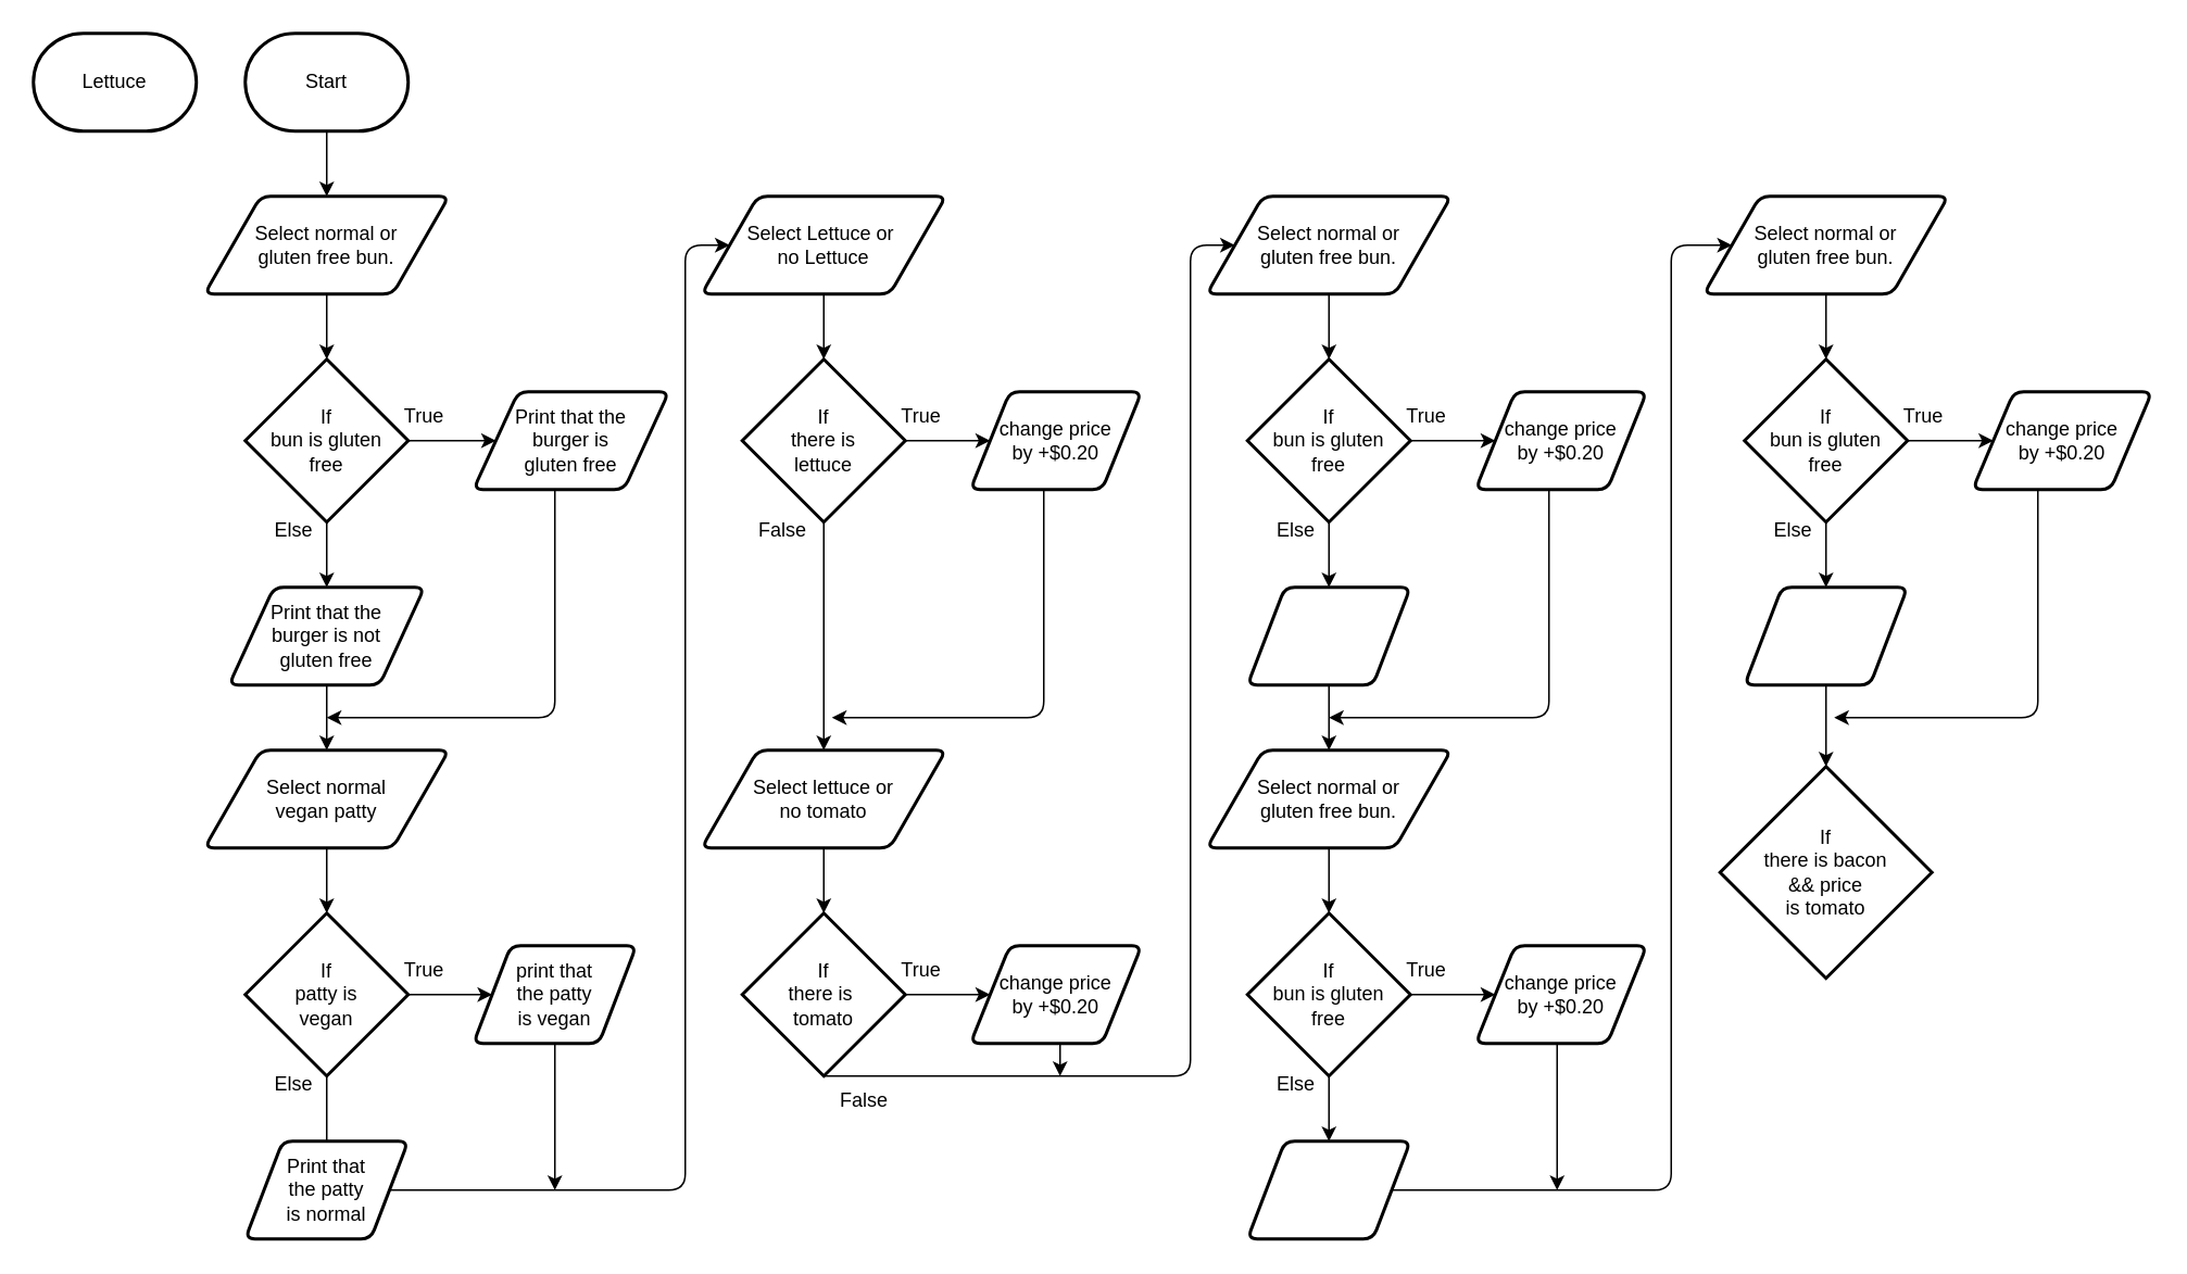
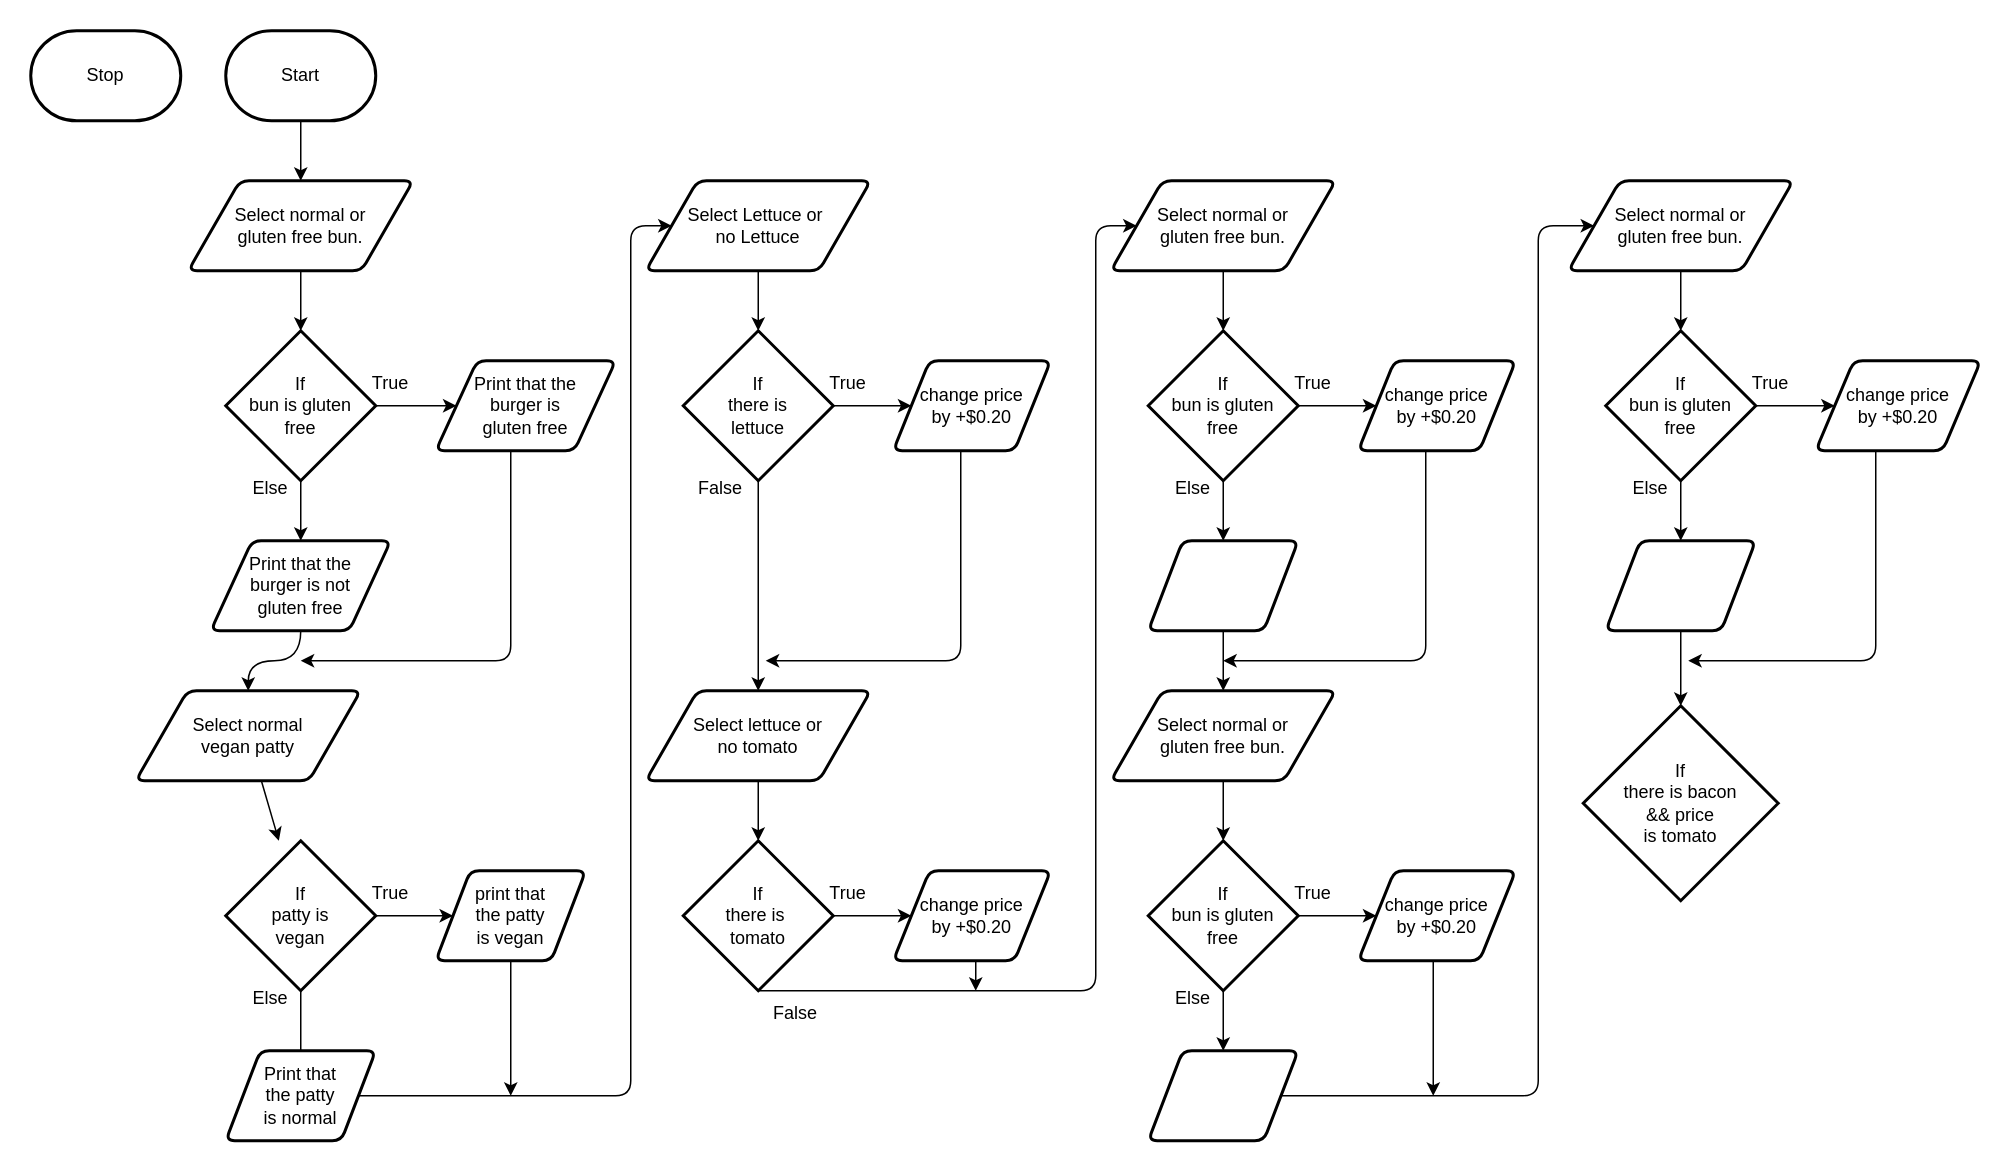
  <mxCell id="0" />
  <mxCell id="1" parent="0" />
  <mxCell id="2" style="edgeStyle=none;html=1;" parent="1" source="3" target="6" edge="1"><mxGeometry relative="1" as="geometry" /></mxCell>
  <mxCell id="3" value="Start" style="strokeWidth=2;html=1;shape=mxgraph.flowchart.terminator;whiteSpace=wrap;" parent="1" vertex="1"><mxGeometry x="150" y="20" width="100" height="60" as="geometry" /></mxCell>
- <mxCell id="4" value="Lettuce" style="strokeWidth=2;html=1;shape=mxgraph.flowchart.terminator;whiteSpace=wrap;" parent="1" vertex="1"><mxGeometry x="20" y="20" width="100" height="60" as="geometry" /></mxCell>
+ <mxCell id="4" value="Stop" style="strokeWidth=2;html=1;shape=mxgraph.flowchart.terminator;whiteSpace=wrap;" parent="1" vertex="1"><mxGeometry x="20" y="20" width="100" height="60" as="geometry" /></mxCell>
  <mxCell id="5" style="edgeStyle=none;html=1;" parent="1" source="6" target="9" edge="1"><mxGeometry relative="1" as="geometry" /></mxCell>
  <mxCell id="6" value="Select normal or &lt;br&gt;gluten free bun." style="shape=parallelogram;html=1;strokeWidth=2;perimeter=parallelogramPerimeter;whiteSpace=wrap;rounded=1;arcSize=12;size=0.23;" parent="1" vertex="1"><mxGeometry x="125" y="120" width="150" height="60" as="geometry" /></mxCell>
  <mxCell id="7" style="edgeStyle=none;html=1;" parent="1" source="9" target="11" edge="1"><mxGeometry relative="1" as="geometry" /></mxCell>
  <mxCell id="8" style="edgeStyle=none;html=1;" parent="1" source="9" target="13" edge="1"><mxGeometry relative="1" as="geometry" /></mxCell>
  <mxCell id="9" value="If&lt;br&gt;bun is gluten &lt;br&gt;free" style="strokeWidth=2;html=1;shape=mxgraph.flowchart.decision;whiteSpace=wrap;" parent="1" vertex="1"><mxGeometry x="150" y="220" width="100" height="100" as="geometry" /></mxCell>
  <mxCell id="10" style="edgeStyle=elbowEdgeStyle;html=1;" parent="1" source="11" edge="1"><mxGeometry relative="1" as="geometry"><mxPoint x="200" y="440" as="targetPoint" /><Array as="points"><mxPoint x="340" y="360" /></Array></mxGeometry></mxCell>
  <mxCell id="11" value="Print that the &lt;br&gt;burger is &lt;br&gt;gluten free" style="shape=parallelogram;html=1;strokeWidth=2;perimeter=parallelogramPerimeter;whiteSpace=wrap;rounded=1;arcSize=12;size=0.23;" parent="1" vertex="1"><mxGeometry x="290" y="240" width="120" height="60" as="geometry" /></mxCell>
  <mxCell id="12" style="edgeStyle=orthogonalEdgeStyle;curved=1;html=1;" parent="1" source="13" target="17" edge="1"><mxGeometry relative="1" as="geometry" /></mxCell>
  <mxCell id="13" value="Print that the &lt;br&gt;burger is not &lt;br&gt;gluten free" style="shape=parallelogram;html=1;strokeWidth=2;perimeter=parallelogramPerimeter;whiteSpace=wrap;rounded=1;arcSize=12;size=0.23;" parent="1" vertex="1"><mxGeometry x="140" y="360" width="120" height="60" as="geometry" /></mxCell>
  <mxCell id="14" value="True" style="text;html=1;strokeColor=none;fillColor=none;align=center;verticalAlign=middle;whiteSpace=wrap;rounded=0;" parent="1" vertex="1"><mxGeometry x="230" y="240" width="60" height="30" as="geometry" /></mxCell>
  <mxCell id="15" value="Else" style="text;html=1;strokeColor=none;fillColor=none;align=center;verticalAlign=middle;whiteSpace=wrap;rounded=0;" parent="1" vertex="1"><mxGeometry x="150" y="310" width="60" height="30" as="geometry" /></mxCell>
  <mxCell id="16" style="edgeStyle=none;html=1;" parent="1" source="17" target="20" edge="1"><mxGeometry relative="1" as="geometry" /></mxCell>
- <mxCell id="17" value="Select normal &lt;br&gt;vegan patty" style="shape=parallelogram;html=1;strokeWidth=2;perimeter=parallelogramPerimeter;whiteSpace=wrap;rounded=1;arcSize=12;size=0.23;" parent="1" vertex="1"><mxGeometry x="125" y="460" width="150" height="60" as="geometry" /></mxCell>
+ <mxCell id="17" value="Select normal &lt;br&gt;vegan patty" style="shape=parallelogram;html=1;strokeWidth=2;perimeter=parallelogramPerimeter;whiteSpace=wrap;rounded=1;arcSize=12;size=0.23;" parent="1" vertex="1"><mxGeometry x="90" y="460" width="150" height="60" as="geometry" /></mxCell>
  <mxCell id="18" style="edgeStyle=none;html=1;" parent="1" source="20" target="22" edge="1"><mxGeometry relative="1" as="geometry" /></mxCell>
  <mxCell id="19" style="edgeStyle=none;html=1;endArrow=none;" parent="1" source="20" target="24" edge="1"><mxGeometry relative="1" as="geometry" /></mxCell>
  <mxCell id="20" value="If&lt;br&gt;patty is &lt;br&gt;vegan" style="strokeWidth=2;html=1;shape=mxgraph.flowchart.decision;whiteSpace=wrap;" parent="1" vertex="1"><mxGeometry x="150" y="560" width="100" height="100" as="geometry" /></mxCell>
  <mxCell id="21" style="edgeStyle=elbowEdgeStyle;html=1;" parent="1" source="22" edge="1"><mxGeometry relative="1" as="geometry"><mxPoint x="340" y="730" as="targetPoint" /></mxGeometry></mxCell>
  <mxCell id="22" value="print that&lt;br&gt;the patty&lt;br&gt;is vegan" style="shape=parallelogram;html=1;strokeWidth=2;perimeter=parallelogramPerimeter;whiteSpace=wrap;rounded=1;arcSize=12;size=0.23;" parent="1" vertex="1"><mxGeometry x="290" y="580" width="100" height="60" as="geometry" /></mxCell>
  <mxCell id="23" style="edgeStyle=elbowEdgeStyle;html=1;" parent="1" source="24" target="28" edge="1"><mxGeometry relative="1" as="geometry"><Array as="points"><mxPoint x="420" y="440" /></Array></mxGeometry></mxCell>
  <mxCell id="24" value="Print that&lt;br&gt;the patty&lt;br&gt;is normal" style="shape=parallelogram;html=1;strokeWidth=2;perimeter=parallelogramPerimeter;whiteSpace=wrap;rounded=1;arcSize=12;size=0.23;" parent="1" vertex="1"><mxGeometry x="150" y="700" width="100" height="60" as="geometry" /></mxCell>
  <mxCell id="25" value="True" style="text;html=1;strokeColor=none;fillColor=none;align=center;verticalAlign=middle;whiteSpace=wrap;rounded=0;" parent="1" vertex="1"><mxGeometry x="230" y="580" width="60" height="30" as="geometry" /></mxCell>
  <mxCell id="26" value="Else" style="text;html=1;strokeColor=none;fillColor=none;align=center;verticalAlign=middle;whiteSpace=wrap;rounded=0;" parent="1" vertex="1"><mxGeometry x="150" y="650" width="60" height="30" as="geometry" /></mxCell>
  <mxCell id="27" style="edgeStyle=none;html=1;" parent="1" source="28" target="31" edge="1"><mxGeometry relative="1" as="geometry" /></mxCell>
  <mxCell id="28" value="Select Lettuce or&amp;nbsp;&lt;br&gt;no Lettuce" style="shape=parallelogram;html=1;strokeWidth=2;perimeter=parallelogramPerimeter;whiteSpace=wrap;rounded=1;arcSize=12;size=0.23;" parent="1" vertex="1"><mxGeometry x="430" y="120" width="150" height="60" as="geometry" /></mxCell>
  <mxCell id="29" style="edgeStyle=none;html=1;" parent="1" source="31" target="33" edge="1"><mxGeometry relative="1" as="geometry" /></mxCell>
  <mxCell id="30" style="edgeStyle=orthogonalEdgeStyle;html=1;" parent="1" source="31" target="37" edge="1"><mxGeometry relative="1" as="geometry" /></mxCell>
  <mxCell id="31" value="If&lt;br&gt;there is &lt;br&gt;lettuce" style="strokeWidth=2;html=1;shape=mxgraph.flowchart.decision;whiteSpace=wrap;" parent="1" vertex="1"><mxGeometry x="455" y="220" width="100" height="100" as="geometry" /></mxCell>
  <mxCell id="32" style="edgeStyle=elbowEdgeStyle;html=1;" parent="1" source="33" edge="1"><mxGeometry relative="1" as="geometry"><mxPoint x="510" y="440" as="targetPoint" /><Array as="points"><mxPoint x="640" y="360" /></Array></mxGeometry></mxCell>
  <mxCell id="33" value="change price&lt;br&gt;by +$0.20" style="shape=parallelogram;html=1;strokeWidth=2;perimeter=parallelogramPerimeter;whiteSpace=wrap;rounded=1;arcSize=12;size=0.23;" parent="1" vertex="1"><mxGeometry x="595" y="240" width="105" height="60" as="geometry" /></mxCell>
  <mxCell id="34" value="True" style="text;html=1;strokeColor=none;fillColor=none;align=center;verticalAlign=middle;whiteSpace=wrap;rounded=0;" parent="1" vertex="1"><mxGeometry x="535" y="240" width="60" height="30" as="geometry" /></mxCell>
  <mxCell id="35" value="False" style="text;html=1;strokeColor=none;fillColor=none;align=center;verticalAlign=middle;whiteSpace=wrap;rounded=0;" parent="1" vertex="1"><mxGeometry x="450" y="310" width="60" height="30" as="geometry" /></mxCell>
  <mxCell id="36" style="edgeStyle=none;html=1;" parent="1" source="37" target="40" edge="1"><mxGeometry relative="1" as="geometry" /></mxCell>
  <mxCell id="37" value="Select lettuce or&lt;br&gt;no tomato" style="shape=parallelogram;html=1;strokeWidth=2;perimeter=parallelogramPerimeter;whiteSpace=wrap;rounded=1;arcSize=12;size=0.23;" parent="1" vertex="1"><mxGeometry x="430" y="460" width="150" height="60" as="geometry" /></mxCell>
  <mxCell id="38" style="edgeStyle=none;html=1;" parent="1" source="40" target="42" edge="1"><mxGeometry relative="1" as="geometry" /></mxCell>
  <mxCell id="39" style="edgeStyle=elbowEdgeStyle;html=1;exitX=0.5;exitY=1;exitDx=0;exitDy=0;exitPerimeter=0;" edge="1" parent="1" source="40" target="46"><mxGeometry relative="1" as="geometry"><Array as="points"><mxPoint x="730" y="380" /></Array></mxGeometry></mxCell>
  <mxCell id="40" value="If&lt;br&gt;there is&amp;nbsp;&lt;br&gt;tomato" style="strokeWidth=2;html=1;shape=mxgraph.flowchart.decision;whiteSpace=wrap;" parent="1" vertex="1"><mxGeometry x="455" y="560" width="100" height="100" as="geometry" /></mxCell>
  <mxCell id="41" style="edgeStyle=elbowEdgeStyle;html=1;" parent="1" source="42" edge="1"><mxGeometry relative="1" as="geometry"><mxPoint x="650" y="660" as="targetPoint" /></mxGeometry></mxCell>
  <mxCell id="42" value="change price&lt;br&gt;by +$0.20" style="shape=parallelogram;html=1;strokeWidth=2;perimeter=parallelogramPerimeter;whiteSpace=wrap;rounded=1;arcSize=12;size=0.23;" parent="1" vertex="1"><mxGeometry x="595" y="580" width="105" height="60" as="geometry" /></mxCell>
  <mxCell id="43" value="True" style="text;html=1;strokeColor=none;fillColor=none;align=center;verticalAlign=middle;whiteSpace=wrap;rounded=0;" parent="1" vertex="1"><mxGeometry x="535" y="580" width="60" height="30" as="geometry" /></mxCell>
  <mxCell id="44" value="False" style="text;html=1;strokeColor=none;fillColor=none;align=center;verticalAlign=middle;whiteSpace=wrap;rounded=0;" parent="1" vertex="1"><mxGeometry x="500" y="660" width="60" height="30" as="geometry" /></mxCell>
  <mxCell id="45" style="edgeStyle=none;html=1;" parent="1" source="46" target="49" edge="1"><mxGeometry relative="1" as="geometry" /></mxCell>
  <mxCell id="46" value="Select normal or &lt;br&gt;gluten free bun." style="shape=parallelogram;html=1;strokeWidth=2;perimeter=parallelogramPerimeter;whiteSpace=wrap;rounded=1;arcSize=12;size=0.23;" parent="1" vertex="1"><mxGeometry x="740" y="120" width="150" height="60" as="geometry" /></mxCell>
  <mxCell id="47" style="edgeStyle=none;html=1;" parent="1" source="49" target="51" edge="1"><mxGeometry relative="1" as="geometry" /></mxCell>
  <mxCell id="48" style="edgeStyle=none;html=1;" parent="1" source="49" target="53" edge="1"><mxGeometry relative="1" as="geometry" /></mxCell>
  <mxCell id="49" value="If&lt;br&gt;bun is gluten &lt;br&gt;free" style="strokeWidth=2;html=1;shape=mxgraph.flowchart.decision;whiteSpace=wrap;" parent="1" vertex="1"><mxGeometry x="765" y="220" width="100" height="100" as="geometry" /></mxCell>
  <mxCell id="50" style="edgeStyle=elbowEdgeStyle;html=1;" parent="1" source="51" edge="1"><mxGeometry relative="1" as="geometry"><mxPoint x="815" y="440" as="targetPoint" /><Array as="points"><mxPoint x="950" y="360" /></Array></mxGeometry></mxCell>
  <mxCell id="51" value="change price&lt;br&gt;by +$0.20" style="shape=parallelogram;html=1;strokeWidth=2;perimeter=parallelogramPerimeter;whiteSpace=wrap;rounded=1;arcSize=12;size=0.23;" parent="1" vertex="1"><mxGeometry x="905" y="240" width="105" height="60" as="geometry" /></mxCell>
  <mxCell id="52" style="edgeStyle=orthogonalEdgeStyle;curved=1;html=1;" parent="1" source="53" target="57" edge="1"><mxGeometry relative="1" as="geometry" /></mxCell>
  <mxCell id="53" value="" style="shape=parallelogram;html=1;strokeWidth=2;perimeter=parallelogramPerimeter;whiteSpace=wrap;rounded=1;arcSize=12;size=0.23;" parent="1" vertex="1"><mxGeometry x="765" y="360" width="100" height="60" as="geometry" /></mxCell>
  <mxCell id="54" value="True" style="text;html=1;strokeColor=none;fillColor=none;align=center;verticalAlign=middle;whiteSpace=wrap;rounded=0;" parent="1" vertex="1"><mxGeometry x="845" y="240" width="60" height="30" as="geometry" /></mxCell>
  <mxCell id="55" value="Else" style="text;html=1;strokeColor=none;fillColor=none;align=center;verticalAlign=middle;whiteSpace=wrap;rounded=0;" parent="1" vertex="1"><mxGeometry x="765" y="310" width="60" height="30" as="geometry" /></mxCell>
  <mxCell id="56" style="edgeStyle=none;html=1;" parent="1" source="57" target="60" edge="1"><mxGeometry relative="1" as="geometry" /></mxCell>
  <mxCell id="57" value="Select normal or &lt;br&gt;gluten free bun." style="shape=parallelogram;html=1;strokeWidth=2;perimeter=parallelogramPerimeter;whiteSpace=wrap;rounded=1;arcSize=12;size=0.23;" parent="1" vertex="1"><mxGeometry x="740" y="460" width="150" height="60" as="geometry" /></mxCell>
  <mxCell id="58" style="edgeStyle=none;html=1;" parent="1" source="60" target="62" edge="1"><mxGeometry relative="1" as="geometry" /></mxCell>
  <mxCell id="59" style="edgeStyle=none;html=1;" parent="1" source="60" target="64" edge="1"><mxGeometry relative="1" as="geometry" /></mxCell>
  <mxCell id="60" value="If&lt;br&gt;bun is gluten &lt;br&gt;free" style="strokeWidth=2;html=1;shape=mxgraph.flowchart.decision;whiteSpace=wrap;" parent="1" vertex="1"><mxGeometry x="765" y="560" width="100" height="100" as="geometry" /></mxCell>
  <mxCell id="61" style="edgeStyle=elbowEdgeStyle;html=1;" parent="1" source="62" edge="1"><mxGeometry relative="1" as="geometry"><mxPoint x="955" y="730" as="targetPoint" /></mxGeometry></mxCell>
  <mxCell id="62" value="change price&lt;br&gt;by +$0.20" style="shape=parallelogram;html=1;strokeWidth=2;perimeter=parallelogramPerimeter;whiteSpace=wrap;rounded=1;arcSize=12;size=0.23;" parent="1" vertex="1"><mxGeometry x="905" y="580" width="105" height="60" as="geometry" /></mxCell>
  <mxCell id="63" style="edgeStyle=elbowEdgeStyle;html=1;" parent="1" source="64" target="68" edge="1"><mxGeometry relative="1" as="geometry"><Array as="points"><mxPoint x="1025" y="430" /></Array></mxGeometry></mxCell>
  <mxCell id="64" value="" style="shape=parallelogram;html=1;strokeWidth=2;perimeter=parallelogramPerimeter;whiteSpace=wrap;rounded=1;arcSize=12;size=0.23;" parent="1" vertex="1"><mxGeometry x="765" y="700" width="100" height="60" as="geometry" /></mxCell>
  <mxCell id="65" value="True" style="text;html=1;strokeColor=none;fillColor=none;align=center;verticalAlign=middle;whiteSpace=wrap;rounded=0;" parent="1" vertex="1"><mxGeometry x="845" y="580" width="60" height="30" as="geometry" /></mxCell>
  <mxCell id="66" value="Else" style="text;html=1;strokeColor=none;fillColor=none;align=center;verticalAlign=middle;whiteSpace=wrap;rounded=0;" parent="1" vertex="1"><mxGeometry x="765" y="650" width="60" height="30" as="geometry" /></mxCell>
  <mxCell id="67" style="edgeStyle=none;html=1;" parent="1" source="68" target="71" edge="1"><mxGeometry relative="1" as="geometry" /></mxCell>
  <mxCell id="68" value="Select normal or &lt;br&gt;gluten free bun." style="shape=parallelogram;html=1;strokeWidth=2;perimeter=parallelogramPerimeter;whiteSpace=wrap;rounded=1;arcSize=12;size=0.23;" parent="1" vertex="1"><mxGeometry x="1045" y="120" width="150" height="60" as="geometry" /></mxCell>
  <mxCell id="69" style="edgeStyle=none;html=1;" parent="1" source="71" target="73" edge="1"><mxGeometry relative="1" as="geometry" /></mxCell>
  <mxCell id="70" style="edgeStyle=none;html=1;" parent="1" source="71" target="75" edge="1"><mxGeometry relative="1" as="geometry" /></mxCell>
  <mxCell id="71" value="If&lt;br&gt;bun is gluten &lt;br&gt;free" style="strokeWidth=2;html=1;shape=mxgraph.flowchart.decision;whiteSpace=wrap;" parent="1" vertex="1"><mxGeometry x="1070" y="220" width="100" height="100" as="geometry" /></mxCell>
  <mxCell id="72" style="edgeStyle=elbowEdgeStyle;html=1;" parent="1" source="73" edge="1"><mxGeometry relative="1" as="geometry"><mxPoint x="1125" y="440" as="targetPoint" /><Array as="points"><mxPoint x="1250" y="350" /></Array></mxGeometry></mxCell>
  <mxCell id="73" value="change price&lt;br&gt;by +$0.20" style="shape=parallelogram;html=1;strokeWidth=2;perimeter=parallelogramPerimeter;whiteSpace=wrap;rounded=1;arcSize=12;size=0.23;" parent="1" vertex="1"><mxGeometry x="1210" y="240" width="110" height="60" as="geometry" /></mxCell>
  <mxCell id="74" style="edgeStyle=elbowEdgeStyle;html=1;" parent="1" source="75" target="78" edge="1"><mxGeometry relative="1" as="geometry" /></mxCell>
  <mxCell id="75" value="" style="shape=parallelogram;html=1;strokeWidth=2;perimeter=parallelogramPerimeter;whiteSpace=wrap;rounded=1;arcSize=12;size=0.23;" parent="1" vertex="1"><mxGeometry x="1070" y="360" width="100" height="60" as="geometry" /></mxCell>
  <mxCell id="76" value="True" style="text;html=1;strokeColor=none;fillColor=none;align=center;verticalAlign=middle;whiteSpace=wrap;rounded=0;" parent="1" vertex="1"><mxGeometry x="1150" y="240" width="60" height="30" as="geometry" /></mxCell>
  <mxCell id="77" value="Else" style="text;html=1;strokeColor=none;fillColor=none;align=center;verticalAlign=middle;whiteSpace=wrap;rounded=0;" parent="1" vertex="1"><mxGeometry x="1070" y="310" width="60" height="30" as="geometry" /></mxCell>
  <mxCell id="78" value="If&lt;br&gt;there is bacon&lt;br&gt;&amp;amp;&amp;amp; price&lt;br&gt;is tomato" style="strokeWidth=2;html=1;shape=mxgraph.flowchart.decision;whiteSpace=wrap;" parent="1" vertex="1"><mxGeometry x="1055" y="470" width="130" height="130" as="geometry" /></mxCell>
